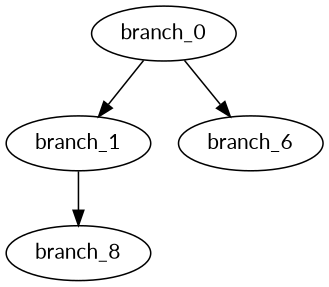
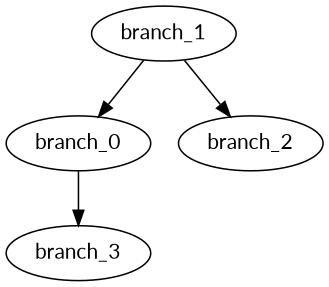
  digraph {
    fontname=Lato
    node [fontname=Lato]
    edge [fontname=Lato]
    n1 [label=branch_1]
    n2 [label=branch_0]
-   n3 [label=branch_8]
-   n4 [label=branch_6]
-   n2 -> n1
+   n3 [label=branch_2]
+   n4 [label=branch_3]
+   n1 -> n2
    n1 -> n3
    n2 -> n4
  }
